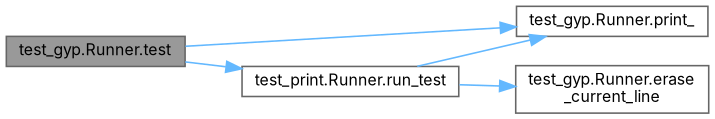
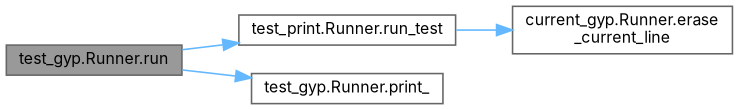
  digraph {
    fontname=Inter
    rankdir=LR
    node [color=grey40 fillcolor=white fontname=Inter fontsize=10 shape=box style=filled]
    edge [color=steelblue1 fontname=Inter fontsize=10 labelfontname=Helvetica labelfontsize=10 style=solid]
-   n1 [color=gray40 fillcolor=grey60 fontcolor=black height=0.2 label="test_gyp.Runner.test" width=0.4]
+   n1 [color=gray40 fillcolor=grey60 fontcolor=black height=0.2 label="test_gyp.Runner.run" width=0.4]
    n2 [height=0.2 label="test_print.Runner.run_test" width=0.4]
    n3 [height=0.2 label="test_gyp.Runner.print_" width=0.4]
-   n4 [height=0.2 label="test_gyp.Runner.erase\l_current_line" width=0.4]
+   n4 [height=0.2 label="current_gyp.Runner.erase\l_current_line" width=0.4]
    n1 -> n2
    n1 -> n3
-   n2 -> n3
    n2 -> n4
  }
